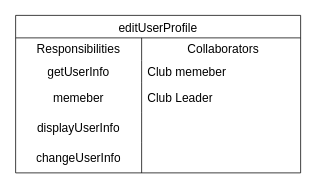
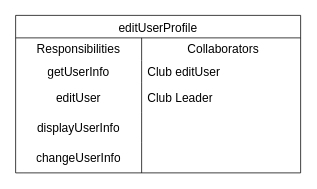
  <mxCell id="0" />
  <mxCell id="1" parent="0" />
  <mxCell id="2" value="editUserProfile" style="shape=table;startSize=30;container=1;collapsible=0;childLayout=tableLayout;fixedRows=1;rowLines=0;fontStyle=0;strokeColor=default;fontSize=16;" vertex="1" parent="1"><mxGeometry x="20" y="20" width="380" height="210" as="geometry" /></mxCell>
  <mxCell id="3" value="" style="shape=tableRow;horizontal=0;startSize=0;swimlaneHead=0;swimlaneBody=0;top=0;left=0;bottom=0;right=0;collapsible=0;dropTarget=0;fillColor=none;points=[[0,0.5],[1,0.5]];portConstraint=eastwest;strokeColor=inherit;fontSize=16;" vertex="1" parent="2"><mxGeometry y="30" width="380" height="30" as="geometry" /></mxCell>
  <mxCell id="4" value="Responsibilities" style="shape=partialRectangle;html=1;whiteSpace=wrap;connectable=0;fillColor=none;top=0;left=0;bottom=0;right=0;overflow=hidden;pointerEvents=1;strokeColor=inherit;fontSize=16;" vertex="1" parent="3"><mxGeometry width="168" height="30" as="geometry"><mxRectangle width="168" height="30" as="alternateBounds" /></mxGeometry></mxCell>
  <mxCell id="5" value="Collaborators" style="shape=partialRectangle;html=1;whiteSpace=wrap;connectable=0;fillColor=none;top=0;left=0;bottom=0;right=0;align=center;spacingLeft=6;overflow=hidden;strokeColor=inherit;fontSize=16;" vertex="1" parent="3"><mxGeometry x="168" width="212" height="30" as="geometry"><mxRectangle width="212" height="30" as="alternateBounds" /></mxGeometry></mxCell>
  <mxCell id="6" value="" style="shape=tableRow;horizontal=0;startSize=0;swimlaneHead=0;swimlaneBody=0;top=0;left=0;bottom=0;right=0;collapsible=0;dropTarget=0;fillColor=none;points=[[0,0.5],[1,0.5]];portConstraint=eastwest;strokeColor=inherit;fontSize=16;" vertex="1" parent="2"><mxGeometry y="60" width="380" height="30" as="geometry" /></mxCell>
  <mxCell id="7" value="getUserInfo" style="shape=partialRectangle;html=1;whiteSpace=wrap;connectable=0;fillColor=none;top=0;left=0;bottom=0;right=0;overflow=hidden;strokeColor=inherit;fontSize=16;" vertex="1" parent="6"><mxGeometry width="168" height="30" as="geometry"><mxRectangle width="168" height="30" as="alternateBounds" /></mxGeometry></mxCell>
- <mxCell id="8" value="Club memeber" style="shape=partialRectangle;html=1;whiteSpace=wrap;connectable=0;fillColor=none;top=0;left=0;bottom=0;right=0;align=left;spacingLeft=6;overflow=hidden;strokeColor=inherit;fontSize=16;" vertex="1" parent="6"><mxGeometry x="168" width="212" height="30" as="geometry"><mxRectangle width="212" height="30" as="alternateBounds" /></mxGeometry></mxCell>
+ <mxCell id="8" value="Club editUser" style="shape=partialRectangle;html=1;whiteSpace=wrap;connectable=0;fillColor=none;top=0;left=0;bottom=0;right=0;align=left;spacingLeft=6;overflow=hidden;strokeColor=inherit;fontSize=16;" vertex="1" parent="6"><mxGeometry x="168" width="212" height="30" as="geometry"><mxRectangle width="212" height="30" as="alternateBounds" /></mxGeometry></mxCell>
  <mxCell id="9" value="" style="shape=tableRow;horizontal=0;startSize=0;swimlaneHead=0;swimlaneBody=0;top=0;left=0;bottom=0;right=0;collapsible=0;dropTarget=0;fillColor=none;points=[[0,0.5],[1,0.5]];portConstraint=eastwest;strokeColor=inherit;fontSize=16;" vertex="1" parent="2"><mxGeometry y="90" width="380" height="40" as="geometry" /></mxCell>
- <mxCell id="10" value="memeber" style="shape=partialRectangle;html=1;whiteSpace=wrap;connectable=0;fillColor=none;top=0;left=0;bottom=0;right=0;overflow=hidden;strokeColor=inherit;fontSize=16;" vertex="1" parent="9"><mxGeometry width="168" height="40" as="geometry"><mxRectangle width="168" height="40" as="alternateBounds" /></mxGeometry></mxCell>
+ <mxCell id="10" value="editUser" style="shape=partialRectangle;html=1;whiteSpace=wrap;connectable=0;fillColor=none;top=0;left=0;bottom=0;right=0;overflow=hidden;strokeColor=inherit;fontSize=16;" vertex="1" parent="9"><mxGeometry width="168" height="40" as="geometry"><mxRectangle width="168" height="40" as="alternateBounds" /></mxGeometry></mxCell>
  <mxCell id="11" value="Club Leader" style="shape=partialRectangle;html=1;whiteSpace=wrap;connectable=0;fillColor=none;top=0;left=0;bottom=0;right=0;align=left;spacingLeft=6;overflow=hidden;strokeColor=inherit;fontSize=16;" vertex="1" parent="9"><mxGeometry x="168" width="212" height="40" as="geometry"><mxRectangle width="212" height="40" as="alternateBounds" /></mxGeometry></mxCell>
  <mxCell id="12" value="" style="shape=tableRow;horizontal=0;startSize=0;swimlaneHead=0;swimlaneBody=0;top=0;left=0;bottom=0;right=0;collapsible=0;dropTarget=0;fillColor=none;points=[[0,0.5],[1,0.5]];portConstraint=eastwest;strokeColor=inherit;fontSize=16;" vertex="1" parent="2"><mxGeometry y="130" width="380" height="40" as="geometry" /></mxCell>
  <mxCell id="13" value="displayUserInfo" style="shape=partialRectangle;html=1;whiteSpace=wrap;connectable=0;fillColor=none;top=0;left=0;bottom=0;right=0;overflow=hidden;strokeColor=inherit;fontSize=16;" vertex="1" parent="12"><mxGeometry width="168" height="40" as="geometry"><mxRectangle width="168" height="40" as="alternateBounds" /></mxGeometry></mxCell>
  <mxCell id="14" value="" style="shape=partialRectangle;html=1;whiteSpace=wrap;connectable=0;fillColor=none;top=0;left=0;bottom=0;right=0;align=left;spacingLeft=6;overflow=hidden;strokeColor=inherit;fontSize=16;" vertex="1" parent="12"><mxGeometry x="168" width="212" height="40" as="geometry"><mxRectangle width="212" height="40" as="alternateBounds" /></mxGeometry></mxCell>
  <mxCell id="15" value="" style="shape=tableRow;horizontal=0;startSize=0;swimlaneHead=0;swimlaneBody=0;top=0;left=0;bottom=0;right=0;collapsible=0;dropTarget=0;fillColor=none;points=[[0,0.5],[1,0.5]];portConstraint=eastwest;strokeColor=inherit;fontSize=16;" vertex="1" parent="2"><mxGeometry y="170" width="380" height="40" as="geometry" /></mxCell>
  <mxCell id="16" value="changeUserInfo" style="shape=partialRectangle;html=1;whiteSpace=wrap;connectable=0;fillColor=none;top=0;left=0;bottom=0;right=0;overflow=hidden;strokeColor=inherit;fontSize=16;" vertex="1" parent="15"><mxGeometry width="168" height="40" as="geometry"><mxRectangle width="168" height="40" as="alternateBounds" /></mxGeometry></mxCell>
  <mxCell id="17" value="" style="shape=partialRectangle;html=1;whiteSpace=wrap;connectable=0;fillColor=none;top=0;left=0;bottom=0;right=0;align=left;spacingLeft=6;overflow=hidden;strokeColor=inherit;fontSize=16;" vertex="1" parent="15"><mxGeometry x="168" width="212" height="40" as="geometry"><mxRectangle width="212" height="40" as="alternateBounds" /></mxGeometry></mxCell>
